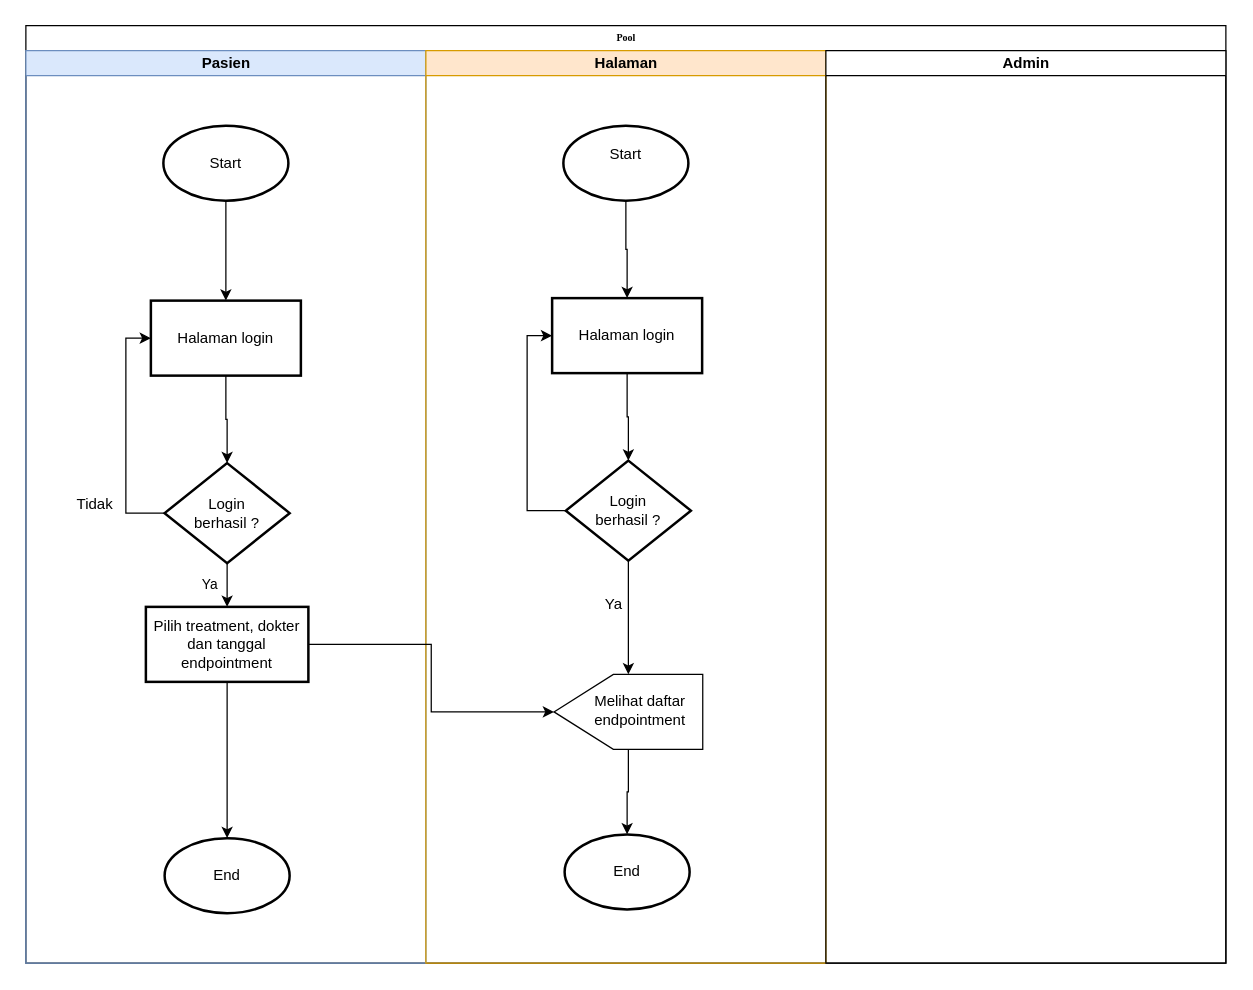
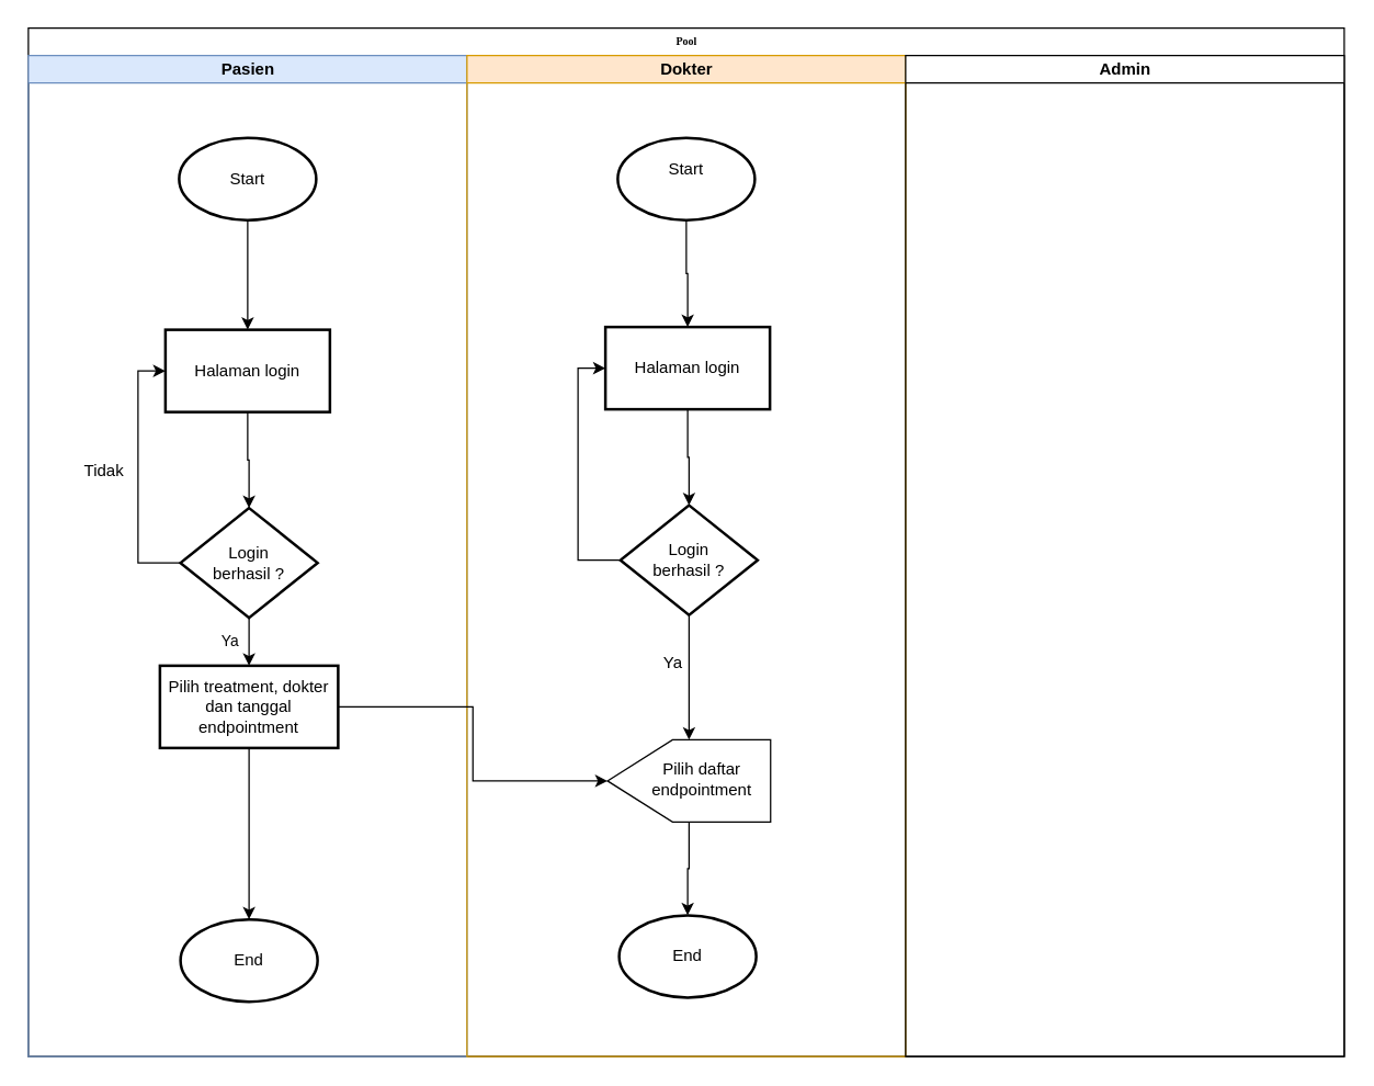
  <mxCell id="0" />
  <mxCell id="1" parent="0" />
  <mxCell id="2" value="Pool" style="swimlane;html=1;childLayout=stackLayout;startSize=20;rounded=0;shadow=0;labelBackgroundColor=none;strokeWidth=1;fontFamily=Verdana;fontSize=8;align=center;" parent="1" vertex="1"><mxGeometry x="20" y="20" width="960" height="750" as="geometry" /></mxCell>
  <mxCell id="3" value="Pasien" style="swimlane;html=1;startSize=20;fillColor=#dae8fc;strokeColor=#6c8ebf;" parent="2" vertex="1"><mxGeometry y="20" width="320" height="730" as="geometry" /></mxCell>
  <mxCell id="4" value="" style="edgeStyle=orthogonalEdgeStyle;rounded=0;orthogonalLoop=1;jettySize=auto;html=1;" edge="1" parent="3" source="5" target="7"><mxGeometry relative="1" as="geometry" /></mxCell>
  <mxCell id="5" value="Start" style="strokeWidth=2;html=1;shape=mxgraph.flowchart.start_1;whiteSpace=wrap;" vertex="1" parent="3"><mxGeometry x="110" y="60" width="100" height="60" as="geometry" /></mxCell>
  <mxCell id="6" value="" style="edgeStyle=orthogonalEdgeStyle;rounded=0;orthogonalLoop=1;jettySize=auto;html=1;" edge="1" parent="3" source="7" target="11"><mxGeometry relative="1" as="geometry" /></mxCell>
  <mxCell id="7" value="Halaman login" style="whiteSpace=wrap;html=1;strokeWidth=2;" vertex="1" parent="3"><mxGeometry x="100" y="200" width="120" height="60" as="geometry" /></mxCell>
  <mxCell id="8" style="edgeStyle=orthogonalEdgeStyle;rounded=0;orthogonalLoop=1;jettySize=auto;html=1;exitX=0;exitY=0.5;exitDx=0;exitDy=0;entryX=0;entryY=0.5;entryDx=0;entryDy=0;" edge="1" parent="3" source="11" target="7"><mxGeometry relative="1" as="geometry" /></mxCell>
  <mxCell id="9" style="edgeStyle=orthogonalEdgeStyle;rounded=0;orthogonalLoop=1;jettySize=auto;html=1;exitX=0.5;exitY=1;exitDx=0;exitDy=0;entryX=0.5;entryY=0;entryDx=0;entryDy=0;" edge="1" parent="3" source="11" target="14"><mxGeometry relative="1" as="geometry" /></mxCell>
  <mxCell id="10" value="Ya" style="edgeLabel;html=1;align=center;verticalAlign=middle;resizable=0;points=[];" vertex="1" connectable="0" parent="9"><mxGeometry x="-0.311" y="-1" relative="1" as="geometry"><mxPoint x="-14" y="4" as="offset" /></mxGeometry></mxCell>
  <mxCell id="11" value="Login&lt;div&gt;berhasil ?&lt;/div&gt;" style="rhombus;whiteSpace=wrap;html=1;strokeWidth=2;" vertex="1" parent="3"><mxGeometry x="111" y="330" width="100" height="80" as="geometry" /></mxCell>
- <mxCell id="12" value="Tidak" style="text;html=1;align=center;verticalAlign=middle;resizable=0;points=[];autosize=1;strokeColor=none;fillColor=none;" vertex="1" parent="3"><mxGeometry x="30" y="348" width="50" height="30" as="geometry" /></mxCell>
+ <mxCell id="12" value="Tidak" style="text;html=1;align=center;verticalAlign=middle;resizable=0;points=[];autosize=1;strokeColor=none;fillColor=none;" vertex="1" parent="3"><mxGeometry x="30" y="288" width="50" height="30" as="geometry" /></mxCell>
  <mxCell id="13" value="" style="edgeStyle=orthogonalEdgeStyle;rounded=0;orthogonalLoop=1;jettySize=auto;html=1;" edge="1" parent="3" source="14"><mxGeometry relative="1" as="geometry"><mxPoint x="161" y="630" as="targetPoint" /></mxGeometry></mxCell>
  <mxCell id="14" value="Pilih treatment, dokter dan tanggal endpointment" style="whiteSpace=wrap;html=1;strokeWidth=2;" vertex="1" parent="3"><mxGeometry x="96" y="445" width="130" height="60" as="geometry" /></mxCell>
  <mxCell id="15" value="End" style="strokeWidth=2;html=1;shape=mxgraph.flowchart.start_1;whiteSpace=wrap;" vertex="1" parent="3"><mxGeometry x="111" y="630" width="100" height="60" as="geometry" /></mxCell>
- <mxCell id="16" value="Halaman" style="swimlane;html=1;startSize=20;fillColor=#ffe6cc;strokeColor=#d79b00;" parent="2" vertex="1"><mxGeometry x="320" y="20" width="320" height="730" as="geometry" /></mxCell>
+ <mxCell id="16" value="Dokter" style="swimlane;html=1;startSize=20;fillColor=#ffe6cc;strokeColor=#d79b00;" parent="2" vertex="1"><mxGeometry x="320" y="20" width="320" height="730" as="geometry" /></mxCell>
  <mxCell id="17" value="Start&lt;div&gt;&lt;br&gt;&lt;/div&gt;" style="strokeWidth=2;html=1;shape=mxgraph.flowchart.start_1;whiteSpace=wrap;" vertex="1" parent="16"><mxGeometry x="110" y="60" width="100" height="60" as="geometry" /></mxCell>
  <mxCell id="18" value="" style="verticalLabelPosition=bottom;verticalAlign=top;html=1;shape=offPageConnector;rounded=0;size=0.399;rotation=90;" vertex="1" parent="16"><mxGeometry x="132" y="469.5" width="60" height="119" as="geometry" /></mxCell>
- <mxCell id="19" value="Melihat daftar&lt;div&gt;endpointment&lt;/div&gt;" style="text;html=1;align=center;verticalAlign=middle;resizable=0;points=[];autosize=1;strokeColor=none;fillColor=none;" vertex="1" parent="16"><mxGeometry x="121" y="508" width="100" height="40" as="geometry" /></mxCell>
+ <mxCell id="19" value="Pilih daftar&lt;div&gt;endpointment&lt;/div&gt;" style="text;html=1;align=center;verticalAlign=middle;resizable=0;points=[];autosize=1;strokeColor=none;fillColor=none;" vertex="1" parent="16"><mxGeometry x="121" y="508" width="100" height="40" as="geometry" /></mxCell>
  <mxCell id="20" value="Admin" style="swimlane;html=1;startSize=20;" parent="2" vertex="1"><mxGeometry x="640" y="20" width="320" height="730" as="geometry"><mxRectangle x="320" y="20" width="40" height="730" as="alternateBounds" /></mxGeometry></mxCell>
  <mxCell id="21" style="edgeStyle=orthogonalEdgeStyle;rounded=0;orthogonalLoop=1;jettySize=auto;html=1;exitX=1;exitY=0.5;exitDx=0;exitDy=0;" edge="1" parent="2" source="14" target="18"><mxGeometry relative="1" as="geometry" /></mxCell>
  <mxCell id="22" value="" style="edgeStyle=orthogonalEdgeStyle;rounded=0;orthogonalLoop=1;jettySize=auto;html=1;" edge="1" parent="1" source="23" target="26"><mxGeometry relative="1" as="geometry" /></mxCell>
  <mxCell id="23" value="Halaman login" style="whiteSpace=wrap;html=1;strokeWidth=2;" vertex="1" parent="1"><mxGeometry x="441" y="238" width="120" height="60" as="geometry" /></mxCell>
  <mxCell id="24" style="edgeStyle=orthogonalEdgeStyle;rounded=0;orthogonalLoop=1;jettySize=auto;html=1;exitX=0;exitY=0.5;exitDx=0;exitDy=0;entryX=0;entryY=0.5;entryDx=0;entryDy=0;" edge="1" parent="1" source="26" target="23"><mxGeometry relative="1" as="geometry" /></mxCell>
  <mxCell id="25" value="" style="edgeStyle=orthogonalEdgeStyle;rounded=0;orthogonalLoop=1;jettySize=auto;html=1;" edge="1" parent="1" source="26" target="18"><mxGeometry relative="1" as="geometry" /></mxCell>
  <mxCell id="26" value="Login&lt;div&gt;berhasil ?&lt;/div&gt;" style="rhombus;whiteSpace=wrap;html=1;strokeWidth=2;" vertex="1" parent="1"><mxGeometry x="452" y="368" width="100" height="80" as="geometry" /></mxCell>
  <mxCell id="27" value="" style="edgeStyle=orthogonalEdgeStyle;rounded=0;orthogonalLoop=1;jettySize=auto;html=1;" edge="1" parent="1" source="17" target="23"><mxGeometry relative="1" as="geometry" /></mxCell>
  <mxCell id="28" value="Ya" style="text;html=1;align=center;verticalAlign=middle;resizable=0;points=[];autosize=1;strokeColor=none;fillColor=none;" vertex="1" parent="1"><mxGeometry x="470" y="468" width="40" height="30" as="geometry" /></mxCell>
  <mxCell id="29" value="End" style="strokeWidth=2;html=1;shape=mxgraph.flowchart.start_1;whiteSpace=wrap;" vertex="1" parent="1"><mxGeometry x="451" y="667" width="100" height="60" as="geometry" /></mxCell>
  <mxCell id="30" value="" style="edgeStyle=orthogonalEdgeStyle;rounded=0;orthogonalLoop=1;jettySize=auto;html=1;" edge="1" parent="1" source="18" target="29"><mxGeometry relative="1" as="geometry" /></mxCell>
